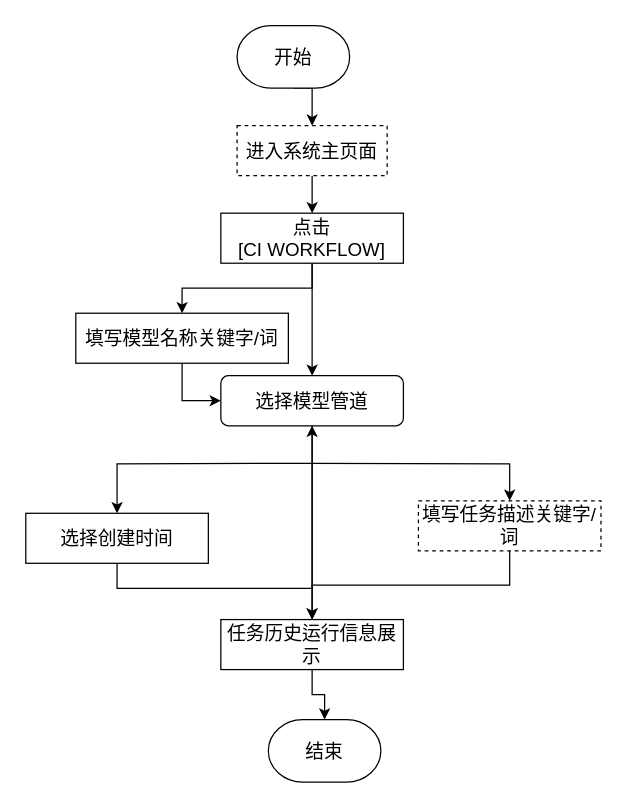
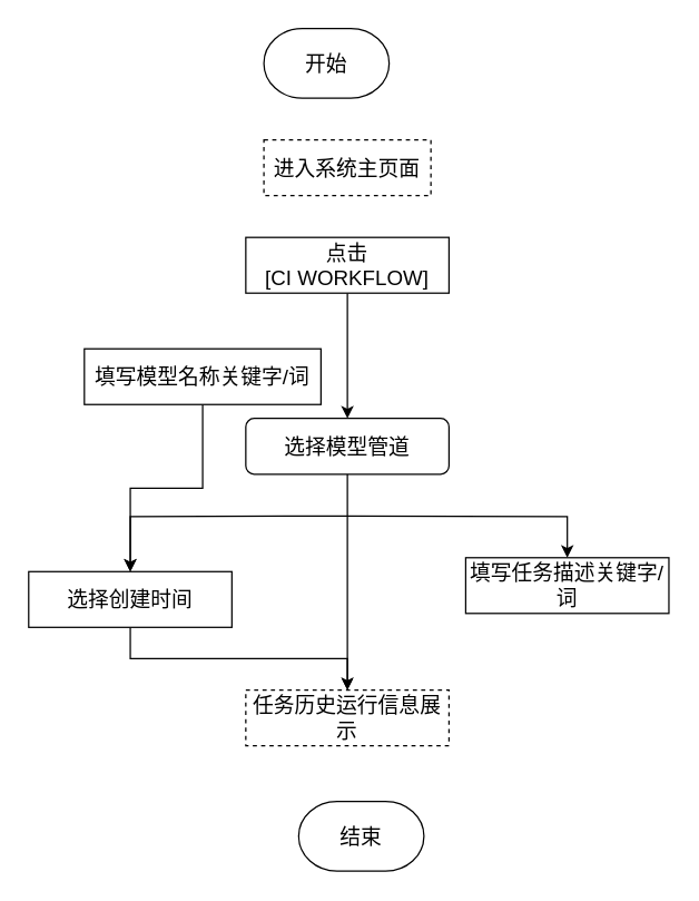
  <mxCell id="0" />
  <mxCell id="1" parent="0" />
- <mxCell id="2" style="edgeStyle=orthogonalEdgeStyle;rounded=0;orthogonalLoop=1;jettySize=auto;html=1;exitX=0.5;exitY=1;exitDx=0;exitDy=0;exitPerimeter=0;entryX=0.5;entryY=0;entryDx=0;entryDy=0;" parent="1" source="3" target="5" edge="1"><mxGeometry relative="1" as="geometry" /></mxCell>
  <mxCell id="3" value="开始" style="strokeWidth=1;html=1;shape=mxgraph.flowchart.terminator;whiteSpace=wrap;rounded=1;glass=0;fontSize=15;" parent="1" vertex="1"><mxGeometry x="189" y="20" width="90" height="50" as="geometry" /></mxCell>
- <mxCell id="4" style="edgeStyle=orthogonalEdgeStyle;rounded=0;orthogonalLoop=1;jettySize=auto;html=1;exitX=0.5;exitY=1;exitDx=0;exitDy=0;" parent="1" source="5" target="8" edge="1"><mxGeometry relative="1" as="geometry" /></mxCell>
  <mxCell id="5" value="&lt;font style=&quot;font-size: 15px&quot;&gt;进入系统主页面&lt;/font&gt;" style="rounded=0;whiteSpace=wrap;html=1;dashed=1;" parent="1" vertex="1"><mxGeometry x="189" y="100" width="120" height="40" as="geometry" /></mxCell>
  <mxCell id="6" style="edgeStyle=orthogonalEdgeStyle;rounded=0;orthogonalLoop=1;jettySize=auto;html=1;exitX=0.5;exitY=1;exitDx=0;exitDy=0;entryX=0.5;entryY=0;entryDx=0;entryDy=0;" parent="1" source="8" target="16" edge="1"><mxGeometry relative="1" as="geometry" /></mxCell>
- <mxCell id="7" style="edgeStyle=orthogonalEdgeStyle;rounded=0;orthogonalLoop=1;jettySize=auto;html=1;exitX=0.5;exitY=1;exitDx=0;exitDy=0;" parent="1" source="8" target="21" edge="1"><mxGeometry relative="1" as="geometry" /></mxCell>
  <mxCell id="8" value="&lt;span style=&quot;font-size: 15px&quot;&gt;点击&lt;br&gt;[CI WORKFLOW]&lt;/span&gt;" style="rounded=0;whiteSpace=wrap;html=1;" parent="1" vertex="1"><mxGeometry x="176" y="170" width="146" height="40" as="geometry" /></mxCell>
- <mxCell id="9" style="edgeStyle=orthogonalEdgeStyle;rounded=0;orthogonalLoop=1;jettySize=auto;html=1;exitX=0.5;exitY=1;exitDx=0;exitDy=0;" parent="1" source="10" target="16" edge="1"><mxGeometry relative="1" as="geometry" /></mxCell>
+ <mxCell id="9" style="edgeStyle=orthogonalEdgeStyle;rounded=0;orthogonalLoop=1;jettySize=auto;html=1;exitX=0.5;exitY=1;exitDx=0;exitDy=0;" parent="1" source="10" target="18" edge="1"><mxGeometry relative="1" as="geometry" /></mxCell>
  <mxCell id="10" value="&lt;span style=&quot;font-size: 15px&quot;&gt;选择创建时间&lt;/span&gt;" style="rounded=0;whiteSpace=wrap;html=1;" parent="1" vertex="1"><mxGeometry x="20" y="410" width="146" height="40" as="geometry" /></mxCell>
- <mxCell id="11" style="edgeStyle=orthogonalEdgeStyle;rounded=0;orthogonalLoop=1;jettySize=auto;html=1;exitX=0.5;exitY=1;exitDx=0;exitDy=0;" parent="1" source="12" target="18" edge="1"><mxGeometry relative="1" as="geometry" /></mxCell>
- <mxCell id="12" value="&lt;span style=&quot;font-size: 15px&quot;&gt;填写任务描述关键字/词&lt;/span&gt;" style="rounded=0;whiteSpace=wrap;html=1;dashed=1;" parent="1" vertex="1"><mxGeometry x="334" y="400" width="146" height="40" as="geometry" /></mxCell>
+ <mxCell id="12" value="&lt;span style=&quot;font-size: 15px&quot;&gt;填写任务描述关键字/词&lt;/span&gt;" style="rounded=0;whiteSpace=wrap;html=1;" parent="1" vertex="1"><mxGeometry x="334" y="400" width="146" height="40" as="geometry" /></mxCell>
  <mxCell id="13" style="edgeStyle=orthogonalEdgeStyle;rounded=0;orthogonalLoop=1;jettySize=auto;html=1;exitX=0.5;exitY=1;exitDx=0;exitDy=0;" parent="1" target="10" edge="1"><mxGeometry relative="1" as="geometry"><mxPoint x="249" y="370" as="sourcePoint" /></mxGeometry></mxCell>
  <mxCell id="14" style="edgeStyle=orthogonalEdgeStyle;rounded=0;orthogonalLoop=1;jettySize=auto;html=1;exitX=0.5;exitY=1;exitDx=0;exitDy=0;" parent="1" target="12" edge="1"><mxGeometry relative="1" as="geometry"><mxPoint x="249" y="370" as="sourcePoint" /></mxGeometry></mxCell>
- <mxCell id="15" style="edgeStyle=orthogonalEdgeStyle;rounded=0;orthogonalLoop=1;jettySize=auto;html=1;exitX=0.5;exitY=1;exitDx=0;exitDy=0;" parent="1" source="16" target="18" edge="1"><mxGeometry relative="1" as="geometry" /></mxCell>
+ <mxCell id="15" style="edgeStyle=orthogonalEdgeStyle;rounded=0;orthogonalLoop=1;jettySize=auto;html=1;exitX=0.5;exitY=1;exitDx=0;exitDy=0;endArrow=open;" parent="1" source="16" target="18" edge="1"><mxGeometry relative="1" as="geometry" /></mxCell>
  <mxCell id="16" value="&lt;span style=&quot;font-size: 15px&quot;&gt;选择模型管道&lt;/span&gt;" style="whiteSpace=wrap;html=1;rounded=1;" parent="1" vertex="1"><mxGeometry x="176" y="300" width="146" height="40" as="geometry" /></mxCell>
- <mxCell id="17" style="edgeStyle=orthogonalEdgeStyle;rounded=0;orthogonalLoop=1;jettySize=auto;html=1;exitX=0.5;exitY=1;exitDx=0;exitDy=0;" parent="1" source="18" target="19" edge="1"><mxGeometry relative="1" as="geometry" /></mxCell>
- <mxCell id="18" value="&lt;span style=&quot;font-size: 15px&quot;&gt;任务历史运行信息展示&lt;/span&gt;" style="rounded=0;whiteSpace=wrap;html=1;" parent="1" vertex="1"><mxGeometry x="176" y="495" width="146" height="40" as="geometry" /></mxCell>
+ <mxCell id="18" value="&lt;span style=&quot;font-size: 15px&quot;&gt;任务历史运行信息展示&lt;/span&gt;" style="rounded=0;whiteSpace=wrap;html=1;dashed=1;" parent="1" vertex="1"><mxGeometry x="176" y="495" width="146" height="40" as="geometry" /></mxCell>
  <mxCell id="19" value="结束" style="strokeWidth=1;html=1;shape=mxgraph.flowchart.terminator;whiteSpace=wrap;rounded=1;glass=0;fontSize=15;" parent="1" vertex="1"><mxGeometry x="214" y="575" width="90" height="50" as="geometry" /></mxCell>
- <mxCell id="20" style="edgeStyle=orthogonalEdgeStyle;rounded=0;orthogonalLoop=1;jettySize=auto;html=1;exitX=0.5;exitY=1;exitDx=0;exitDy=0;entryX=0;entryY=0.5;entryDx=0;entryDy=0;" parent="1" source="21" target="16" edge="1"><mxGeometry relative="1" as="geometry" /></mxCell>
+ <mxCell id="20" style="edgeStyle=orthogonalEdgeStyle;rounded=0;orthogonalLoop=1;jettySize=auto;html=1;exitX=0.5;exitY=1;exitDx=0;exitDy=0;" parent="1" source="21" target="10" edge="1"><mxGeometry relative="1" as="geometry" /></mxCell>
  <mxCell id="21" value="&lt;span style=&quot;font-size: 15px&quot;&gt;填写模型名称关键字/词&lt;/span&gt;" style="rounded=0;whiteSpace=wrap;html=1;" parent="1" vertex="1"><mxGeometry x="60" y="250" width="170" height="40" as="geometry" /></mxCell>
